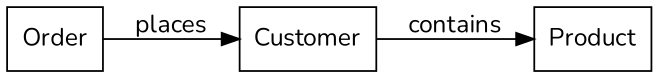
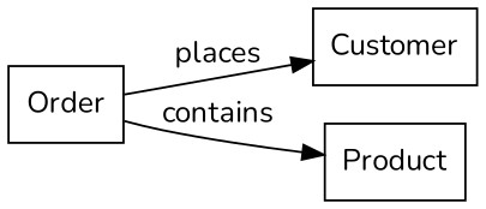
  digraph {
    fontname=Nunito
    rankdir=LR
    node [fontname=Nunito shape=box]
    edge [fontname=Nunito]
    n1 [label=Customer]
    n2 [label=Order]
    n3 [label=Product]
    n2 -> n1 [label=places]
-   n1 -> n3 [label=contains]
+   n2 -> n3 [label=contains]
  }
